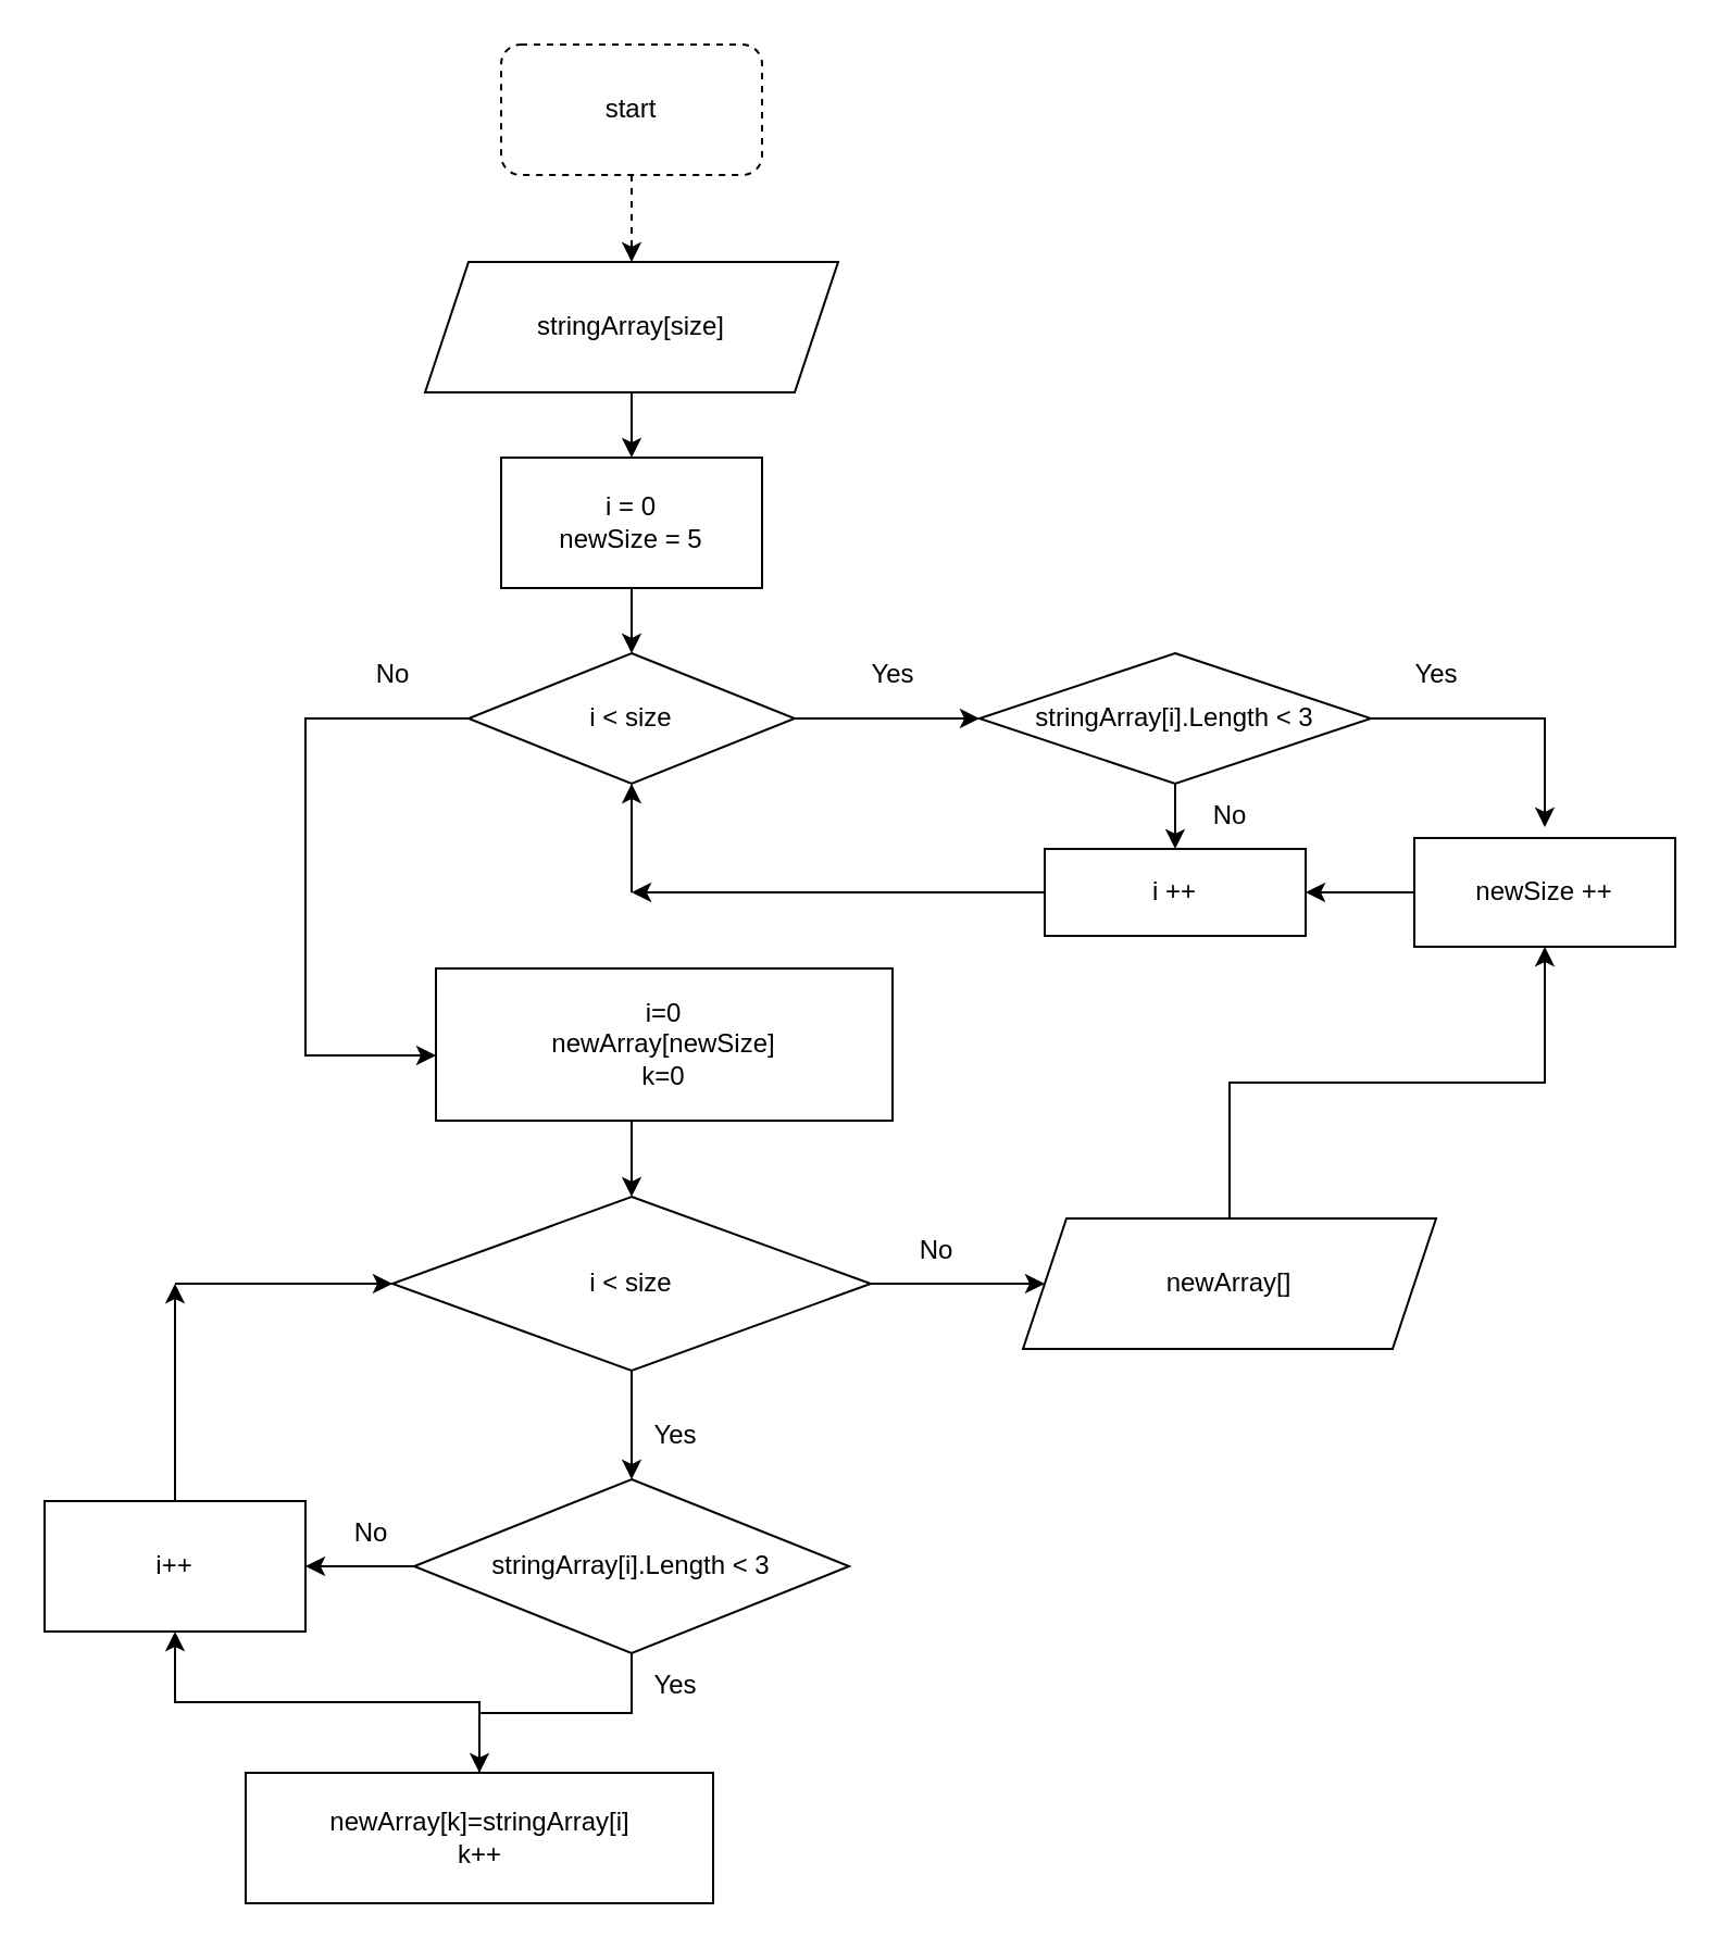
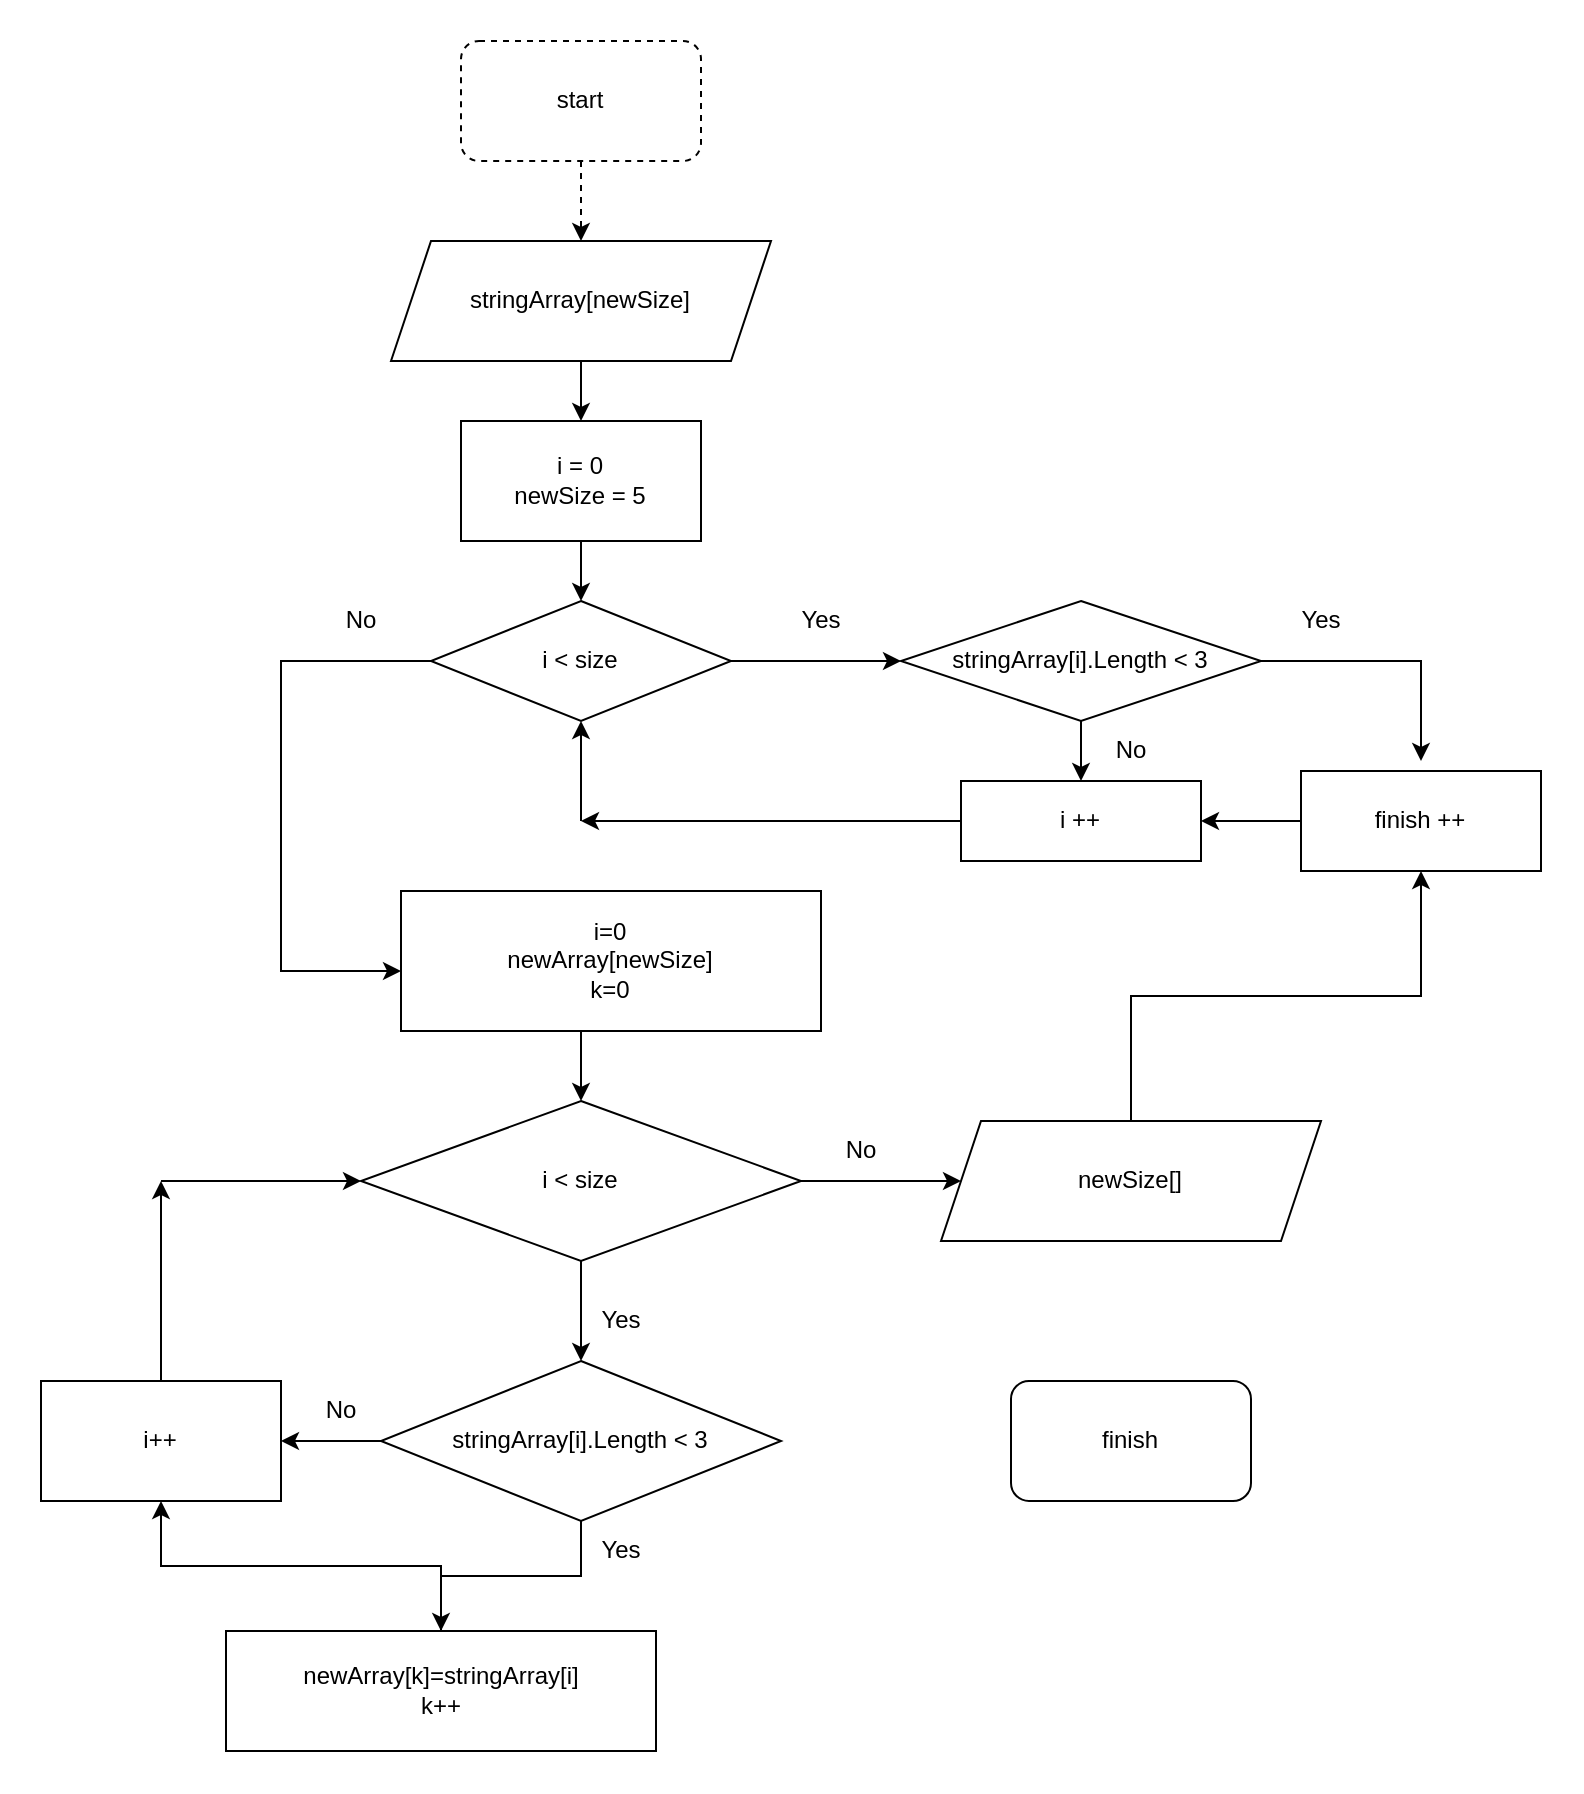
  <mxCell id="0" />
  <mxCell id="1" parent="0" />
  <mxCell id="2" value="" style="edgeStyle=orthogonalEdgeStyle;rounded=0;orthogonalLoop=1;jettySize=auto;html=1;dashed=1;" edge="1" parent="1" source="3" target="5"><mxGeometry relative="1" as="geometry" /></mxCell>
  <mxCell id="3" value="start" style="rounded=1;whiteSpace=wrap;html=1;dashed=1;" vertex="1" parent="1"><mxGeometry x="230" y="20" width="120" height="60" as="geometry" /></mxCell>
  <mxCell id="4" value="" style="edgeStyle=orthogonalEdgeStyle;rounded=0;orthogonalLoop=1;jettySize=auto;html=1;" edge="1" parent="1" source="5" target="26"><mxGeometry relative="1" as="geometry" /></mxCell>
- <mxCell id="5" value="stringArray[size]" style="shape=parallelogram;perimeter=parallelogramPerimeter;whiteSpace=wrap;html=1;fixedSize=1;" vertex="1" parent="1"><mxGeometry x="195" y="120" width="190" height="60" as="geometry" /></mxCell>
+ <mxCell id="5" value="stringArray[newSize]" style="shape=parallelogram;perimeter=parallelogramPerimeter;whiteSpace=wrap;html=1;fixedSize=1;" vertex="1" parent="1"><mxGeometry x="195" y="120" width="190" height="60" as="geometry" /></mxCell>
  <mxCell id="6" style="edgeStyle=orthogonalEdgeStyle;rounded=0;orthogonalLoop=1;jettySize=auto;html=1;exitX=0.5;exitY=1;exitDx=0;exitDy=0;entryX=0.5;entryY=0;entryDx=0;entryDy=0;" edge="1" parent="1" source="7" target="10"><mxGeometry relative="1" as="geometry" /></mxCell>
  <mxCell id="7" value="i=0&lt;br&gt;newArray[newSize]&lt;br&gt;k=0" style="rounded=0;whiteSpace=wrap;html=1;" vertex="1" parent="1"><mxGeometry x="200" y="445" width="210" height="70" as="geometry" /></mxCell>
  <mxCell id="8" value="" style="edgeStyle=orthogonalEdgeStyle;rounded=0;orthogonalLoop=1;jettySize=auto;html=1;" edge="1" parent="1" source="10" target="13"><mxGeometry relative="1" as="geometry" /></mxCell>
  <mxCell id="9" style="edgeStyle=orthogonalEdgeStyle;rounded=0;orthogonalLoop=1;jettySize=auto;html=1;" edge="1" parent="1" source="10"><mxGeometry relative="1" as="geometry"><mxPoint x="480" y="590" as="targetPoint" /></mxGeometry></mxCell>
  <mxCell id="10" value="i &amp;lt; size" style="rhombus;whiteSpace=wrap;html=1;" vertex="1" parent="1"><mxGeometry x="180" y="550" width="220" height="80" as="geometry" /></mxCell>
  <mxCell id="11" value="" style="edgeStyle=orthogonalEdgeStyle;rounded=0;orthogonalLoop=1;jettySize=auto;html=1;" edge="1" parent="1" source="13" target="15"><mxGeometry relative="1" as="geometry" /></mxCell>
  <mxCell id="12" style="edgeStyle=orthogonalEdgeStyle;rounded=0;orthogonalLoop=1;jettySize=auto;html=1;exitX=0;exitY=0.5;exitDx=0;exitDy=0;entryX=1;entryY=0.5;entryDx=0;entryDy=0;" edge="1" parent="1" source="13" target="23"><mxGeometry relative="1" as="geometry" /></mxCell>
  <mxCell id="13" value="stringArray[i].Length &amp;lt; 3" style="rhombus;whiteSpace=wrap;html=1;" vertex="1" parent="1"><mxGeometry x="190" y="680" width="200" height="80" as="geometry" /></mxCell>
  <mxCell id="14" style="edgeStyle=orthogonalEdgeStyle;rounded=0;orthogonalLoop=1;jettySize=auto;html=1;" edge="1" parent="1" source="15" target="23"><mxGeometry relative="1" as="geometry" /></mxCell>
  <mxCell id="15" value="newArray[k]=stringArray[i]&lt;br&gt;k++" style="rounded=0;whiteSpace=wrap;html=1;" vertex="1" parent="1"><mxGeometry x="112.5" y="815" width="215" height="60" as="geometry" /></mxCell>
  <mxCell id="16" value="" style="edgeStyle=orthogonalEdgeStyle;rounded=0;orthogonalLoop=1;jettySize=auto;html=1;" edge="1" parent="1" source="17" target="34"><mxGeometry relative="1" as="geometry" /></mxCell>
- <mxCell id="17" value="newArray[]" style="shape=parallelogram;perimeter=parallelogramPerimeter;whiteSpace=wrap;html=1;fixedSize=1;" vertex="1" parent="1"><mxGeometry x="470" y="560" width="190" height="60" as="geometry" /></mxCell>
+ <mxCell id="17" value="newSize[]" style="shape=parallelogram;perimeter=parallelogramPerimeter;whiteSpace=wrap;html=1;fixedSize=1;" vertex="1" parent="1"><mxGeometry x="470" y="560" width="190" height="60" as="geometry" /></mxCell>
  <mxCell id="18" value="Yes" style="text;html=1;align=center;verticalAlign=middle;resizable=0;points=[];autosize=1;strokeColor=none;fillColor=none;" vertex="1" parent="1"><mxGeometry x="290" y="645" width="40" height="30" as="geometry" /></mxCell>
  <mxCell id="19" value="No" style="text;html=1;align=center;verticalAlign=middle;resizable=0;points=[];autosize=1;strokeColor=none;fillColor=none;" vertex="1" parent="1"><mxGeometry x="410" y="560" width="40" height="30" as="geometry" /></mxCell>
  <mxCell id="20" value="No" style="text;html=1;align=center;verticalAlign=middle;resizable=0;points=[];autosize=1;strokeColor=none;fillColor=none;" vertex="1" parent="1"><mxGeometry x="150" y="690" width="40" height="30" as="geometry" /></mxCell>
  <mxCell id="21" value="Yes" style="text;html=1;align=center;verticalAlign=middle;resizable=0;points=[];autosize=1;strokeColor=none;fillColor=none;" vertex="1" parent="1"><mxGeometry x="290" y="760" width="40" height="30" as="geometry" /></mxCell>
  <mxCell id="22" style="edgeStyle=orthogonalEdgeStyle;rounded=0;orthogonalLoop=1;jettySize=auto;html=1;" edge="1" parent="1" source="23"><mxGeometry relative="1" as="geometry"><mxPoint x="80" y="590" as="targetPoint" /></mxGeometry></mxCell>
  <mxCell id="23" value="i++" style="rounded=0;whiteSpace=wrap;html=1;" vertex="1" parent="1"><mxGeometry x="20" y="690" width="120" height="60" as="geometry" /></mxCell>
  <mxCell id="24" value="" style="edgeStyle=none;orthogonalLoop=1;jettySize=auto;html=1;rounded=0;" edge="1" parent="1"><mxGeometry width="100" relative="1" as="geometry"><mxPoint x="80" y="590" as="sourcePoint" /><mxPoint x="180" y="590" as="targetPoint" /><Array as="points" /></mxGeometry></mxCell>
  <mxCell id="25" value="" style="edgeStyle=orthogonalEdgeStyle;rounded=0;orthogonalLoop=1;jettySize=auto;html=1;" edge="1" parent="1" source="26" target="29"><mxGeometry relative="1" as="geometry" /></mxCell>
  <mxCell id="26" value="i = 0&lt;br&gt;newSize = 5" style="rounded=0;whiteSpace=wrap;html=1;" vertex="1" parent="1"><mxGeometry x="230" y="210" width="120" height="60" as="geometry" /></mxCell>
  <mxCell id="27" value="" style="edgeStyle=orthogonalEdgeStyle;rounded=0;orthogonalLoop=1;jettySize=auto;html=1;" edge="1" parent="1" source="29" target="7"><mxGeometry relative="1" as="geometry"><Array as="points"><mxPoint x="140" y="330" /><mxPoint x="140" y="485" /></Array></mxGeometry></mxCell>
  <mxCell id="28" value="" style="edgeStyle=orthogonalEdgeStyle;rounded=0;orthogonalLoop=1;jettySize=auto;html=1;" edge="1" parent="1" source="29" target="32"><mxGeometry relative="1" as="geometry" /></mxCell>
  <mxCell id="29" value="i &amp;lt; size" style="rhombus;whiteSpace=wrap;html=1;" vertex="1" parent="1"><mxGeometry x="215" y="300" width="150" height="60" as="geometry" /></mxCell>
  <mxCell id="30" style="edgeStyle=orthogonalEdgeStyle;rounded=0;orthogonalLoop=1;jettySize=auto;html=1;" edge="1" parent="1" source="32"><mxGeometry relative="1" as="geometry"><mxPoint x="710" y="380" as="targetPoint" /><Array as="points"><mxPoint x="710" y="330" /><mxPoint x="710" y="380" /></Array></mxGeometry></mxCell>
  <mxCell id="31" value="" style="edgeStyle=orthogonalEdgeStyle;rounded=0;orthogonalLoop=1;jettySize=auto;html=1;" edge="1" parent="1" source="32" target="36"><mxGeometry relative="1" as="geometry" /></mxCell>
  <mxCell id="32" value="stringArray[i].Length &amp;lt; 3" style="rhombus;whiteSpace=wrap;html=1;" vertex="1" parent="1"><mxGeometry x="450" y="300" width="180" height="60" as="geometry" /></mxCell>
  <mxCell id="33" style="edgeStyle=orthogonalEdgeStyle;rounded=0;orthogonalLoop=1;jettySize=auto;html=1;" edge="1" parent="1" source="34" target="36"><mxGeometry relative="1" as="geometry" /></mxCell>
- <mxCell id="34" value="newSize ++&lt;br&gt;" style="rounded=0;whiteSpace=wrap;html=1;" vertex="1" parent="1"><mxGeometry x="650" y="385" width="120" height="50" as="geometry" /></mxCell>
+ <mxCell id="34" value="finish ++&lt;br&gt;" style="rounded=0;whiteSpace=wrap;html=1;" vertex="1" parent="1"><mxGeometry x="650" y="385" width="120" height="50" as="geometry" /></mxCell>
  <mxCell id="35" style="edgeStyle=orthogonalEdgeStyle;rounded=0;orthogonalLoop=1;jettySize=auto;html=1;" edge="1" parent="1" source="36"><mxGeometry relative="1" as="geometry"><mxPoint x="290" y="410" as="targetPoint" /></mxGeometry></mxCell>
  <mxCell id="36" value="i ++" style="rounded=0;whiteSpace=wrap;html=1;" vertex="1" parent="1"><mxGeometry x="480" y="390" width="120" height="40" as="geometry" /></mxCell>
  <mxCell id="37" value="No" style="text;html=1;align=center;verticalAlign=middle;resizable=0;points=[];autosize=1;strokeColor=none;fillColor=none;" vertex="1" parent="1"><mxGeometry x="160" y="295" width="40" height="30" as="geometry" /></mxCell>
  <mxCell id="38" value="Yes" style="text;html=1;align=center;verticalAlign=middle;resizable=0;points=[];autosize=1;strokeColor=none;fillColor=none;" vertex="1" parent="1"><mxGeometry x="640" y="295" width="40" height="30" as="geometry" /></mxCell>
  <mxCell id="39" value="Yes" style="text;html=1;align=center;verticalAlign=middle;resizable=0;points=[];autosize=1;strokeColor=none;fillColor=none;" vertex="1" parent="1"><mxGeometry x="390" y="295" width="40" height="30" as="geometry" /></mxCell>
  <mxCell id="40" value="No" style="text;html=1;align=center;verticalAlign=middle;resizable=0;points=[];autosize=1;strokeColor=none;fillColor=none;" vertex="1" parent="1"><mxGeometry x="545" y="360" width="40" height="30" as="geometry" /></mxCell>
+ <mxCell id="41" value="finish" style="rounded=1;whiteSpace=wrap;html=1;" vertex="1" parent="1"><mxGeometry x="505" y="690" width="120" height="60" as="geometry" /></mxCell>
  <mxCell id="42" value="" style="edgeStyle=none;orthogonalLoop=1;jettySize=auto;html=1;rounded=0;entryX=0.5;entryY=1;entryDx=0;entryDy=0;" edge="1" parent="1" target="29"><mxGeometry width="100" relative="1" as="geometry"><mxPoint x="290" y="410" as="sourcePoint" /><mxPoint x="370" y="380" as="targetPoint" /><Array as="points" /></mxGeometry></mxCell>
